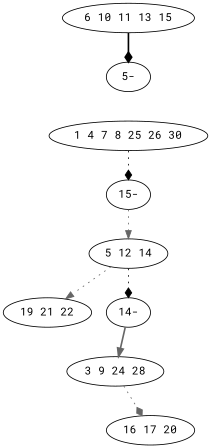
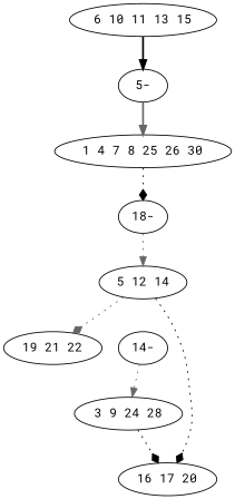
  digraph {
    fontname="Roboto Mono"
    node [fontname="Roboto Mono"]
    edge [arrowhead=normal color=gray40 fontname="Roboto Mono" style=dotted]
    n1 [label="6 10 11 13 15"]
    n2 [label="5-"]
    n3 [label="1 4 7 8 25 26 30"]
-   n4 [label="15-"]
+   n4 [label="18-"]
    n5 [label="5 12 14"]
    n6 [label="19 21 22"]
    n7 [label="14-"]
    n8 [label="3 9 24 28"]
    n9 [label="16 17 20"]
-   n1 -> n2 [arrowhead=diamond color=black style=bold]
+   n1 -> n2 [color=black style=bold]
+   n2 -> n3 [style=bold]
    n3 -> n4 [arrowhead=diamond color=black]
    n4 -> n5
-   n5 -> n6
-   n5 -> n7 [arrowhead=diamond color=black]
-   n7 -> n8 [style=bold]
-   n8 -> n9 [arrowhead=diamond]
+   n5 -> n6 [arrowhead=diamond]
+   n5 -> n9 [arrowhead=diamond color=black]
+   n7 -> n8
+   n8 -> n9 [arrowhead=diamond color=black]
  }
